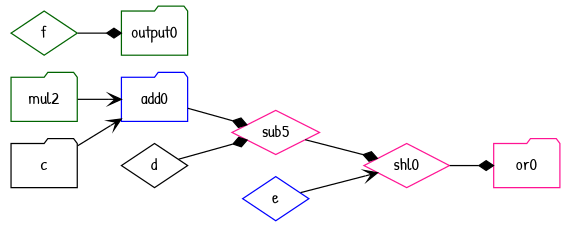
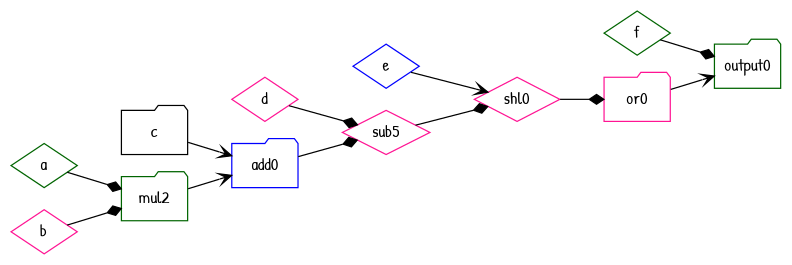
  digraph {
    fontname="Patrick Hand"
    rankdir=LR
    node [color=darkgreen fontname="Patrick Hand" opcode=load shape=diamond]
    edge [arrowhead=diamond fontname="Patrick Hand" operand=0]
    n1 [label=mul2 opcode=mul shape=folder]
+   a
    add0 [color=blue opcode=add shape=folder]
+   b [color=deeppink]
    c [color=black shape=folder]
    n6 [color=deeppink label=sub5 opcode=sub]
-   d [color=black]
+   d [color=deeppink]
    shl0 [color=deeppink opcode=shl]
    e [color=blue]
    or0 [color=deeppink opcode=or shape=folder]
    output0 [opcode=store shape=folder]
    f
    n1 -> add0 [arrowhead=vee]
+   a -> n1
    add0 -> n6
+   b -> n1 [operand=1]
    c -> add0 [arrowhead=vee operand=1]
    n6 -> shl0
    d -> n6 [operand=1]
    shl0 -> or0
    e -> shl0 [arrowhead=vee operand=1]
+   or0 -> output0 [arrowhead=vee]
    f -> output0 [operand=1]
  }
